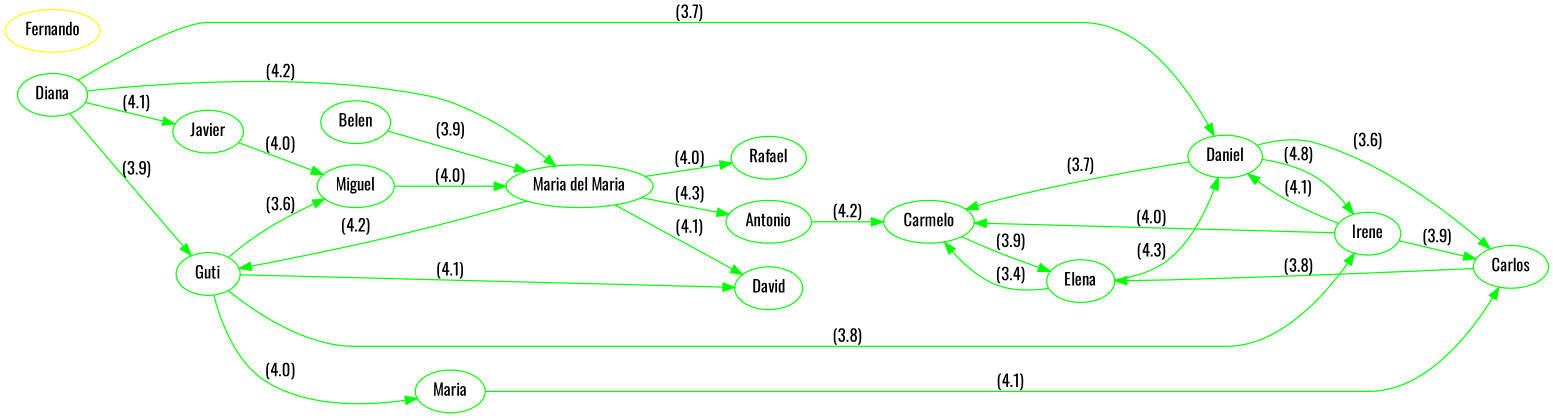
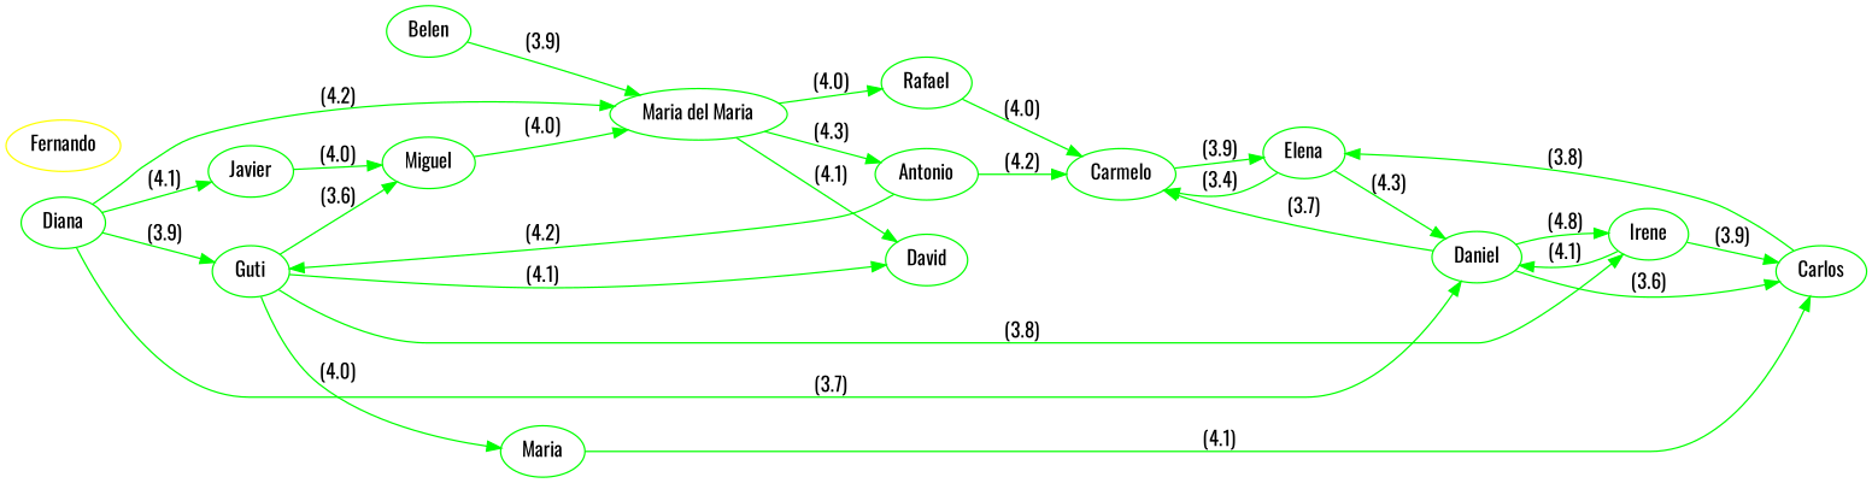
  strict digraph {
    fontname=Oswald
    rankdir=LR
    node [color=green fontname=Oswald]
    edge [color=green fontname=Oswald]
    n1 [label=Diana]
    n2 [label=Guti]
    n3 [label=Daniel]
    n4 [label=Javier]
    n5 [label="Maria del Maria"]
    n6 [label=David]
    n7 [label=Miguel]
    n8 [label=Irene]
    n9 [label=Maria]
    n10 [label=Carmelo]
    n11 [label=Carlos]
    n12 [label=Rafael]
    n13 [label=Antonio]
    n14 [label=Belen]
    n15 [label=Elena]
    n16 [color=yellow label=Fernando]
    n1 -> n2 [label="(3.9)"]
    n1 -> n3 [label="(3.7)"]
    n1 -> n4 [label="(4.1)"]
    n1 -> n5 [label="(4.2)"]
    n2 -> n6 [label="(4.1)"]
    n2 -> n7 [label="(3.6)"]
    n2 -> n8 [label="(3.8)"]
    n2 -> n9 [label="(4.0)"]
    n3 -> n8 [label="(4.8)"]
    n3 -> n10 [label="(3.7)"]
    n3 -> n11 [label="(3.6)"]
    n4 -> n7 [label="(4.0)"]
-   n5 -> n2 [label="(4.2)"]
+   n13 -> n2 [label="(4.2)"]
    n5 -> n6 [label="(4.1)"]
    n5 -> n12 [label="(4.0)"]
    n5 -> n13 [label="(4.3)"]
    n7 -> n5 [label="(4.0)"]
    n8 -> n3 [label="(4.1)"]
-   n8 -> n10 [label="(4.0)"]
+   n12 -> n10 [label="(4.0)"]
    n8 -> n11 [label="(3.9)"]
    n9 -> n11 [label="(4.1)"]
    n10 -> n15 [label="(3.9)"]
    n11 -> n15 [label="(3.8)"]
    n13 -> n10 [label="(4.2)"]
    n14 -> n5 [label="(3.9)"]
    n15 -> n3 [label="(4.3)"]
    n15 -> n10 [label="(3.4)"]
  }
